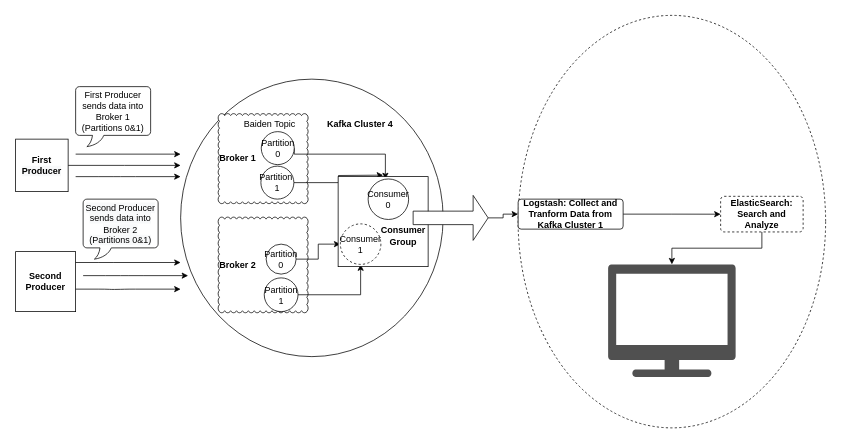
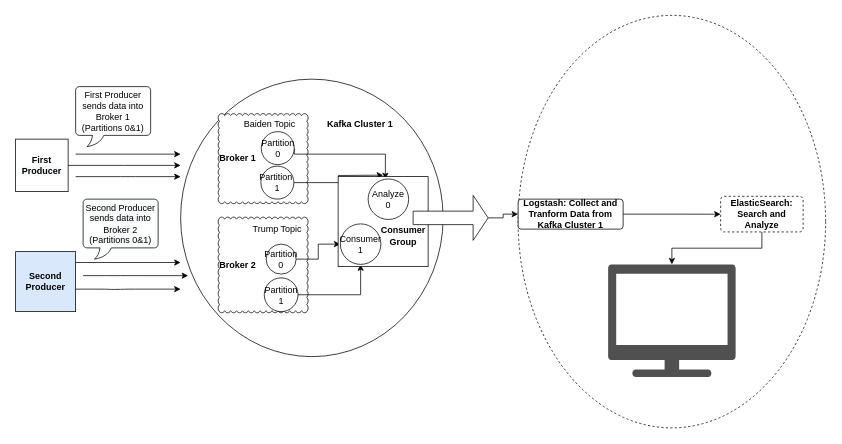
  <mxCell id="0" />
  <mxCell id="1" parent="0" />
  <mxCell id="2" style="edgeStyle=orthogonalEdgeStyle;rounded=0;orthogonalLoop=1;jettySize=auto;html=1;" parent="1" source="3" edge="1"><mxGeometry relative="1" as="geometry"><mxPoint x="240" y="220" as="targetPoint" /></mxGeometry></mxCell>
  <mxCell id="3" value="&lt;b&gt;&lt;font face=&quot;helvetica&quot;&gt;First&lt;/font&gt;&lt;br style=&quot;color: rgb(0 , 0 , 0) ; font-family: &amp;#34;helvetica&amp;#34; ; font-size: 12px ; font-style: normal ; letter-spacing: normal ; text-align: center ; text-indent: 0px ; text-transform: none ; word-spacing: 0px ; background-color: rgb(248 , 249 , 250)&quot;&gt;&lt;span style=&quot;color: rgb(0 , 0 , 0) ; font-family: &amp;#34;helvetica&amp;#34; ; font-size: 12px ; font-style: normal ; letter-spacing: normal ; text-align: center ; text-indent: 0px ; text-transform: none ; word-spacing: 0px ; background-color: rgb(248 , 249 , 250) ; display: inline ; float: none&quot;&gt;Producer&lt;/span&gt;&lt;/b&gt;" style="whiteSpace=wrap;html=1;aspect=fixed;" parent="1" vertex="1"><mxGeometry x="20" y="185" width="70" height="70" as="geometry" /></mxCell>
- <mxCell id="4" value="&lt;b&gt;Second&lt;br&gt;Producer&lt;/b&gt;" style="whiteSpace=wrap;html=1;aspect=fixed;" parent="1" vertex="1"><mxGeometry x="20" y="335" width="80" height="80" as="geometry" /></mxCell>
+ <mxCell id="4" value="&lt;b&gt;Second&lt;br&gt;Producer&lt;/b&gt;" style="whiteSpace=wrap;html=1;aspect=fixed;fillColor=#dae8fc;" parent="1" vertex="1"><mxGeometry x="20" y="335" width="80" height="80" as="geometry" /></mxCell>
  <mxCell id="5" value="" style="ellipse;whiteSpace=wrap;html=1;" parent="1" vertex="1"><mxGeometry x="240" y="105" width="350" height="370" as="geometry" /></mxCell>
  <mxCell id="6" value="&lt;b&gt;Broker 1&lt;/b&gt;" style="whiteSpace=wrap;html=1;shape=mxgraph.basic.cloud_rect;align=left;" parent="1" vertex="1"><mxGeometry x="290" y="151" width="120" height="120" as="geometry" /></mxCell>
  <mxCell id="7" value="&lt;b&gt;Broker 2&lt;/b&gt;" style="whiteSpace=wrap;html=1;shape=mxgraph.basic.cloud_rect;align=left;" parent="1" vertex="1"><mxGeometry x="290" y="289" width="120" height="127.5" as="geometry" /></mxCell>
  <mxCell id="8" style="edgeStyle=orthogonalEdgeStyle;rounded=0;orthogonalLoop=1;jettySize=auto;html=1;" parent="1" source="9" target="24" edge="1"><mxGeometry relative="1" as="geometry" /></mxCell>
  <mxCell id="9" value="Partition&lt;br&gt;1" style="ellipse;whiteSpace=wrap;html=1;aspect=fixed;" parent="1" vertex="1"><mxGeometry x="351.5" y="370" width="45" height="45" as="geometry" /></mxCell>
  <mxCell id="10" style="edgeStyle=orthogonalEdgeStyle;rounded=0;orthogonalLoop=1;jettySize=auto;html=1;exitX=1;exitY=0.5;exitDx=0;exitDy=0;" parent="1" source="11" target="25" edge="1"><mxGeometry relative="1" as="geometry"><Array as="points"><mxPoint x="392" y="205" /><mxPoint x="513" y="205" /></Array></mxGeometry></mxCell>
  <mxCell id="11" value="Partition&lt;br&gt;0" style="ellipse;whiteSpace=wrap;html=1;aspect=fixed;" parent="1" vertex="1"><mxGeometry x="347.5" y="175" width="44" height="44" as="geometry" /></mxCell>
  <mxCell id="12" style="edgeStyle=orthogonalEdgeStyle;rounded=0;orthogonalLoop=1;jettySize=auto;html=1;" parent="1" source="13" edge="1"><mxGeometry relative="1" as="geometry"><mxPoint x="510" y="233" as="targetPoint" /></mxGeometry></mxCell>
  <mxCell id="13" value="Partition&amp;nbsp;&lt;br&gt;1" style="ellipse;whiteSpace=wrap;html=1;aspect=fixed;" parent="1" vertex="1"><mxGeometry x="347" y="221" width="44" height="44" as="geometry" /></mxCell>
  <mxCell id="14" style="edgeStyle=orthogonalEdgeStyle;rounded=0;orthogonalLoop=1;jettySize=auto;html=1;" parent="1" source="15" target="24" edge="1"><mxGeometry relative="1" as="geometry" /></mxCell>
  <mxCell id="15" value="Partition&lt;br&gt;0" style="ellipse;whiteSpace=wrap;html=1;aspect=fixed;" parent="1" vertex="1"><mxGeometry x="354" y="325" width="40" height="40" as="geometry" /></mxCell>
  <mxCell id="16" value="" style="endArrow=classic;html=1;" parent="1" edge="1"><mxGeometry width="50" height="50" relative="1" as="geometry"><mxPoint x="100" y="205" as="sourcePoint" /><mxPoint x="240" y="205" as="targetPoint" /></mxGeometry></mxCell>
  <mxCell id="17" value="" style="endArrow=classic;html=1;" parent="1" edge="1"><mxGeometry width="50" height="50" relative="1" as="geometry"><mxPoint x="100" y="235" as="sourcePoint" /><mxPoint x="240" y="235" as="targetPoint" /><Array as="points"><mxPoint x="140" y="235" /><mxPoint x="170" y="235" /></Array></mxGeometry></mxCell>
  <mxCell id="18" value="" style="endArrow=classic;html=1;" parent="1" edge="1"><mxGeometry width="50" height="50" relative="1" as="geometry"><mxPoint x="100" y="349.5" as="sourcePoint" /><mxPoint x="240" y="349.5" as="targetPoint" /><Array as="points"><mxPoint x="140" y="349.5" /></Array></mxGeometry></mxCell>
  <mxCell id="19" value="" style="endArrow=classic;html=1;" parent="1" edge="1"><mxGeometry width="50" height="50" relative="1" as="geometry"><mxPoint x="110" y="367" as="sourcePoint" /><mxPoint x="250" y="367" as="targetPoint" /><Array as="points"><mxPoint x="150" y="367" /><mxPoint x="180" y="367" /></Array></mxGeometry></mxCell>
  <mxCell id="20" value="" style="endArrow=classic;html=1;" parent="1" edge="1"><mxGeometry width="50" height="50" relative="1" as="geometry"><mxPoint x="100" y="385" as="sourcePoint" /><mxPoint x="240" y="385" as="targetPoint" /><Array as="points"><mxPoint x="140" y="385" /><mxPoint x="150" y="385.5" /><mxPoint x="170" y="385" /></Array></mxGeometry></mxCell>
  <mxCell id="21" value="First Producer&lt;br&gt;sends data into Broker 1 (Partitions 0&amp;amp;1)" style="whiteSpace=wrap;html=1;shape=mxgraph.basic.roundRectCallout;dx=30;dy=15;size=5;boundedLbl=1;" parent="1" vertex="1"><mxGeometry x="100" width="100" height="80" as="geometry" y="115" /></mxCell>
  <mxCell id="22" value="&lt;span style=&quot;color: rgb(0 , 0 , 0) ; font-family: &amp;#34;helvetica&amp;#34; ; font-size: 12px ; font-style: normal ; font-weight: 400 ; letter-spacing: normal ; text-indent: 0px ; text-transform: none ; word-spacing: 0px ; background-color: rgb(248 , 249 , 250) ; display: inline ; float: none&quot;&gt;Second Producer&lt;/span&gt;&lt;br style=&quot;color: rgb(0 , 0 , 0) ; font-family: &amp;#34;helvetica&amp;#34; ; font-size: 12px ; font-style: normal ; font-weight: 400 ; letter-spacing: normal ; text-indent: 0px ; text-transform: none ; word-spacing: 0px ; background-color: rgb(248 , 249 , 250)&quot;&gt;&lt;span style=&quot;color: rgb(0 , 0 , 0) ; font-family: &amp;#34;helvetica&amp;#34; ; font-size: 12px ; font-style: normal ; font-weight: 400 ; letter-spacing: normal ; text-indent: 0px ; text-transform: none ; word-spacing: 0px ; background-color: rgb(248 , 249 , 250) ; display: inline ; float: none&quot;&gt;sends data into Broker 2 (Partitions 0&amp;amp;1)&lt;/span&gt;" style="whiteSpace=wrap;html=1;shape=mxgraph.basic.roundRectCallout;dx=30;dy=15;size=5;boundedLbl=1;direction=east;" parent="1" vertex="1"><mxGeometry x="110" y="265" width="100" height="80" as="geometry" /></mxCell>
  <mxCell id="23" value="&lt;div style=&quot;text-align: left&quot;&gt;&lt;br&gt;&lt;/div&gt;&lt;div style=&quot;text-align: left&quot;&gt;&lt;br&gt;&lt;/div&gt;" style="whiteSpace=wrap;html=1;aspect=fixed;" parent="1" vertex="1"><mxGeometry x="450" y="235" width="120" height="120" as="geometry" /></mxCell>
- <mxCell id="24" value="Consumer&lt;br&gt;1" style="ellipse;whiteSpace=wrap;html=1;aspect=fixed;dashed=1;" parent="1" vertex="1"><mxGeometry x="453" y="298" width="54" height="54" as="geometry" /></mxCell>
- <mxCell id="25" value="Consumer&lt;br&gt;0" style="ellipse;whiteSpace=wrap;html=1;aspect=fixed;" parent="1" vertex="1"><mxGeometry x="490" y="238.13" width="54" height="54" as="geometry" /></mxCell>
+ <mxCell id="24" value="Consumer&lt;br&gt;1" style="ellipse;whiteSpace=wrap;html=1;aspect=fixed;" parent="1" vertex="1"><mxGeometry x="453" y="298" width="54" height="54" as="geometry" /></mxCell>
+ <mxCell id="25" value="Analyze&lt;br&gt;0" style="ellipse;whiteSpace=wrap;html=1;aspect=fixed;" parent="1" vertex="1"><mxGeometry x="490" y="238.13" width="54" height="54" as="geometry" /></mxCell>
+ <mxCell id="26" value="Trump Topic" style="text;html=1;strokeColor=none;fillColor=none;align=center;verticalAlign=middle;whiteSpace=wrap;rounded=0;" parent="1" vertex="1"><mxGeometry x="328" y="295" width="82" height="20" as="geometry" /></mxCell>
  <mxCell id="27" value="Baiden Topic" style="text;html=1;strokeColor=none;fillColor=none;align=center;verticalAlign=middle;whiteSpace=wrap;rounded=0;" parent="1" vertex="1"><mxGeometry x="318" y="155" width="82" height="20" as="geometry" /></mxCell>
  <mxCell id="28" style="edgeStyle=orthogonalEdgeStyle;rounded=0;orthogonalLoop=1;jettySize=auto;html=1;" parent="1" source="29" target="34" edge="1"><mxGeometry relative="1" as="geometry" /></mxCell>
  <mxCell id="29" value="" style="shape=singleArrow;whiteSpace=wrap;html=1;" parent="1" vertex="1"><mxGeometry x="550" y="260" width="100" height="60" as="geometry" /></mxCell>
- <mxCell id="30" value="&lt;b&gt;Kafka Cluster 4&lt;/b&gt;" style="text;html=1;strokeColor=none;fillColor=none;align=center;verticalAlign=middle;whiteSpace=wrap;rounded=0;" parent="1" vertex="1"><mxGeometry x="400" y="145" width="159" height="40" as="geometry" /></mxCell>
+ <mxCell id="30" value="&lt;b&gt;Kafka Cluster 1&lt;/b&gt;" style="text;html=1;strokeColor=none;fillColor=none;align=center;verticalAlign=middle;whiteSpace=wrap;rounded=0;" parent="1" vertex="1"><mxGeometry x="400" y="145" width="159" height="40" as="geometry" /></mxCell>
  <mxCell id="31" value="&lt;b&gt;Consumer Group&lt;/b&gt;" style="text;html=1;strokeColor=none;fillColor=none;align=center;verticalAlign=middle;whiteSpace=wrap;rounded=0;" parent="1" vertex="1"><mxGeometry x="507" y="281" width="60" height="66.87" as="geometry" /></mxCell>
  <mxCell id="32" value="" style="ellipse;whiteSpace=wrap;html=1;align=center;dashed=1;" parent="1" vertex="1"><mxGeometry x="690" y="20" width="410" height="550" as="geometry" /></mxCell>
  <mxCell id="33" style="edgeStyle=orthogonalEdgeStyle;rounded=0;orthogonalLoop=1;jettySize=auto;html=1;" parent="1" source="34" target="36" edge="1"><mxGeometry relative="1" as="geometry" /></mxCell>
  <mxCell id="34" value="&lt;b&gt;Logstash: Collect and Tranform Data from Kafka Cluster 1&lt;/b&gt;" style="rounded=1;arcSize=10;whiteSpace=wrap;html=1;align=center;" parent="1" vertex="1"><mxGeometry x="690" y="265" width="140" height="40" as="geometry" /></mxCell>
  <mxCell id="35" style="edgeStyle=orthogonalEdgeStyle;rounded=0;orthogonalLoop=1;jettySize=auto;html=1;" parent="1" source="36" target="37" edge="1"><mxGeometry relative="1" as="geometry" /></mxCell>
  <mxCell id="36" value="&lt;b&gt;ElasticSearch: Search and Analyze&lt;/b&gt;" style="rounded=1;arcSize=10;whiteSpace=wrap;html=1;align=center;dashed=1;" parent="1" vertex="1"><mxGeometry x="960" y="261.25" width="110" height="47.5" as="geometry" /></mxCell>
  <mxCell id="37" value="" style="pointerEvents=1;shadow=0;dashed=0;html=1;strokeColor=none;fillColor=#505050;labelPosition=center;verticalLabelPosition=bottom;verticalAlign=top;outlineConnect=0;align=center;shape=mxgraph.office.devices.tv;" parent="1" vertex="1"><mxGeometry x="810" y="352" width="170" height="150" as="geometry" /></mxCell>
